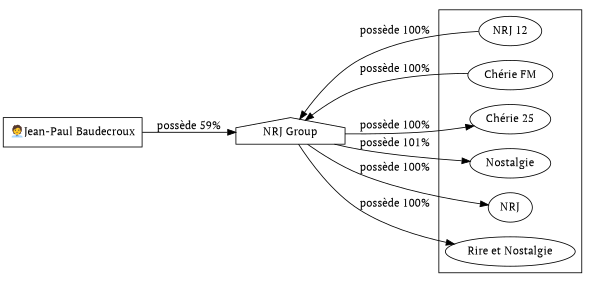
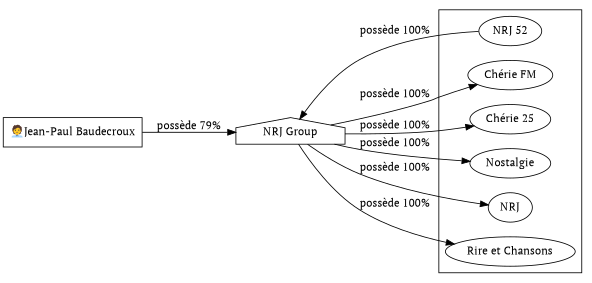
  digraph {
    fontname="PT Serif"
    rankdir=LR
    node [fontname="PT Serif"]
    edge [fontname="PT Serif"]
    n1 [label="Chérie 25"]
    n2 [label="Chérie FM"]
    n3 [label=Nostalgie]
    n4 [label=NRJ]
-   n5 [label="NRJ 12"]
-   n6 [label="Rire et Nostalgie"]
+   n5 [label="NRJ 52"]
+   n6 [label="Rire et Chansons"]
    n7 [label="🧑‍💼Jean-Paul Baudecroux" shape=box]
    n8 [label="NRJ Group" shape=house]
    subgraph cluster_1 {
      n1
      n2
      n3
      n4
      n5
      n6
    }
    subgraph sub_2 {
      n7
    }
    n5 -> n8 [label="possède 100%"]
-   n7 -> n8 [label="possède 59%"]
+   n7 -> n8 [label="possède 79%"]
    n8 -> n1 [label="possède 100%"]
-   n2 -> n8 [label="possède 100%"]
-   n8 -> n3 [label="possède 101%"]
+   n8 -> n2 [label="possède 100%"]
+   n8 -> n3 [label="possède 100%"]
    n8 -> n4 [label="possède 100%"]
    n8 -> n6 [label="possède 100%"]
  }
